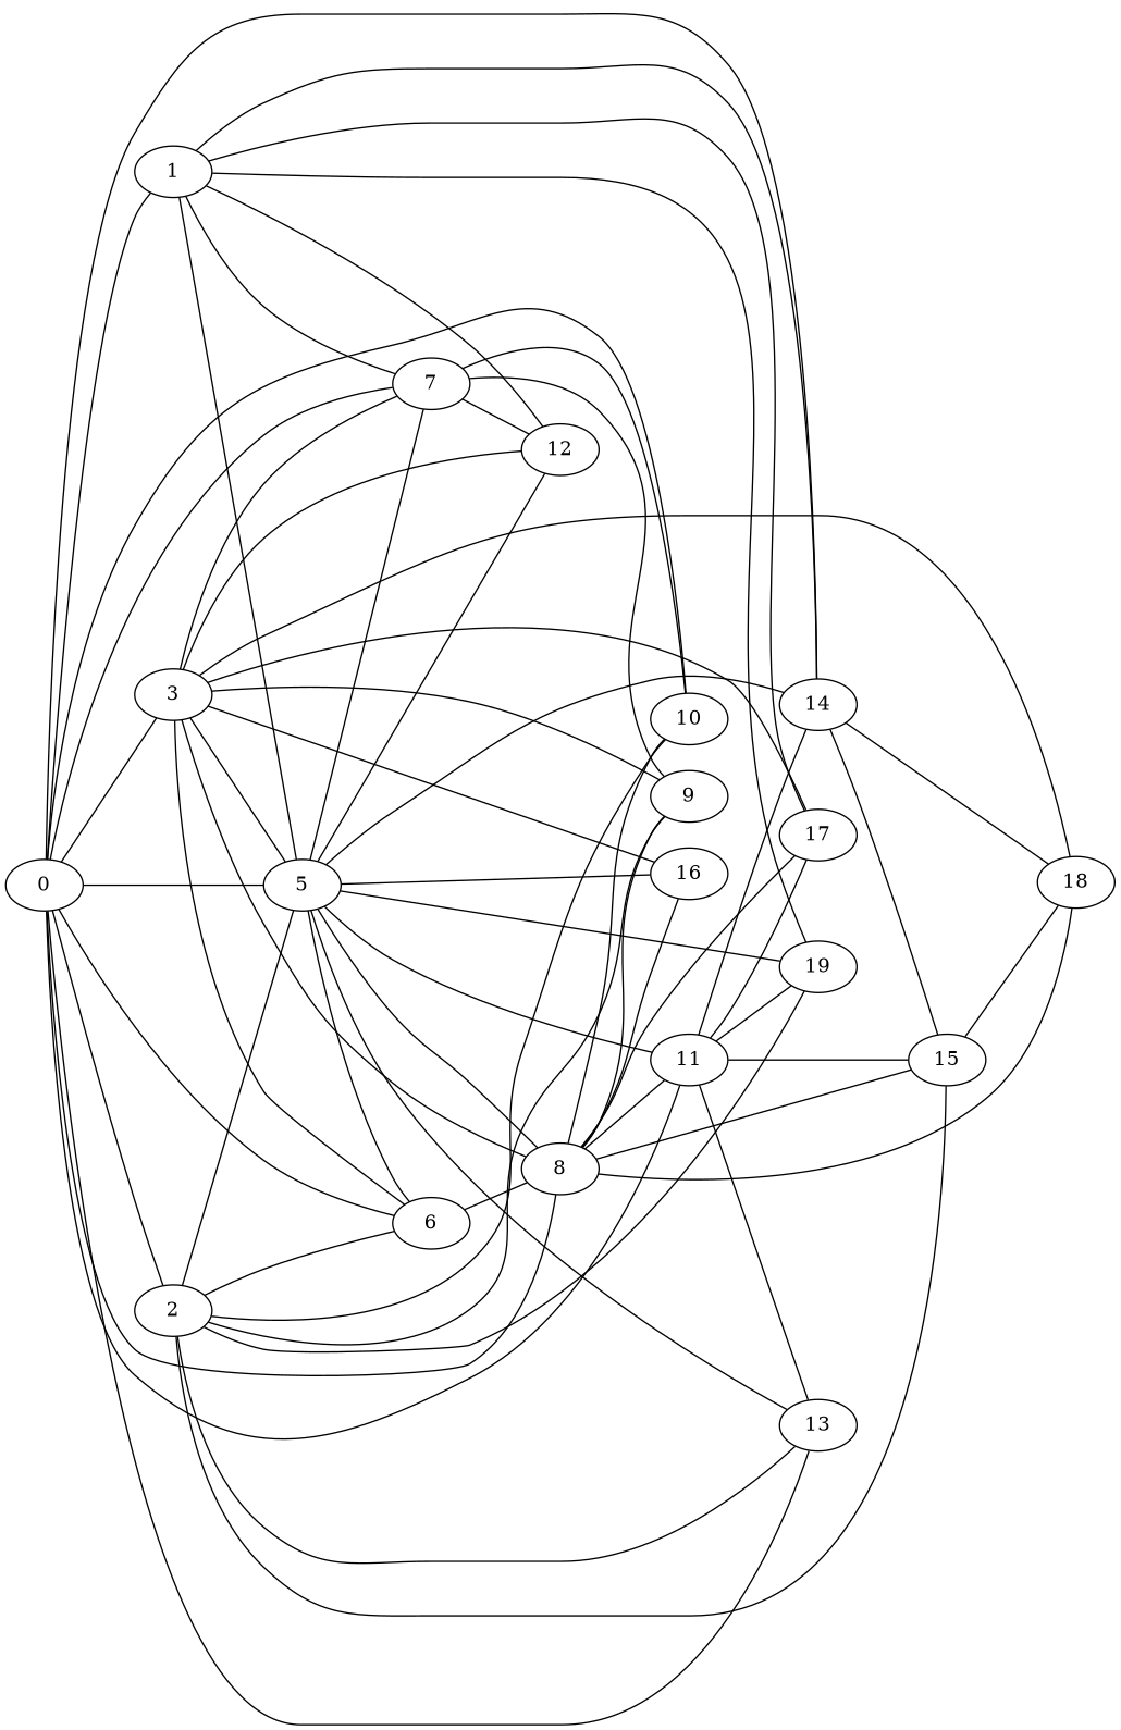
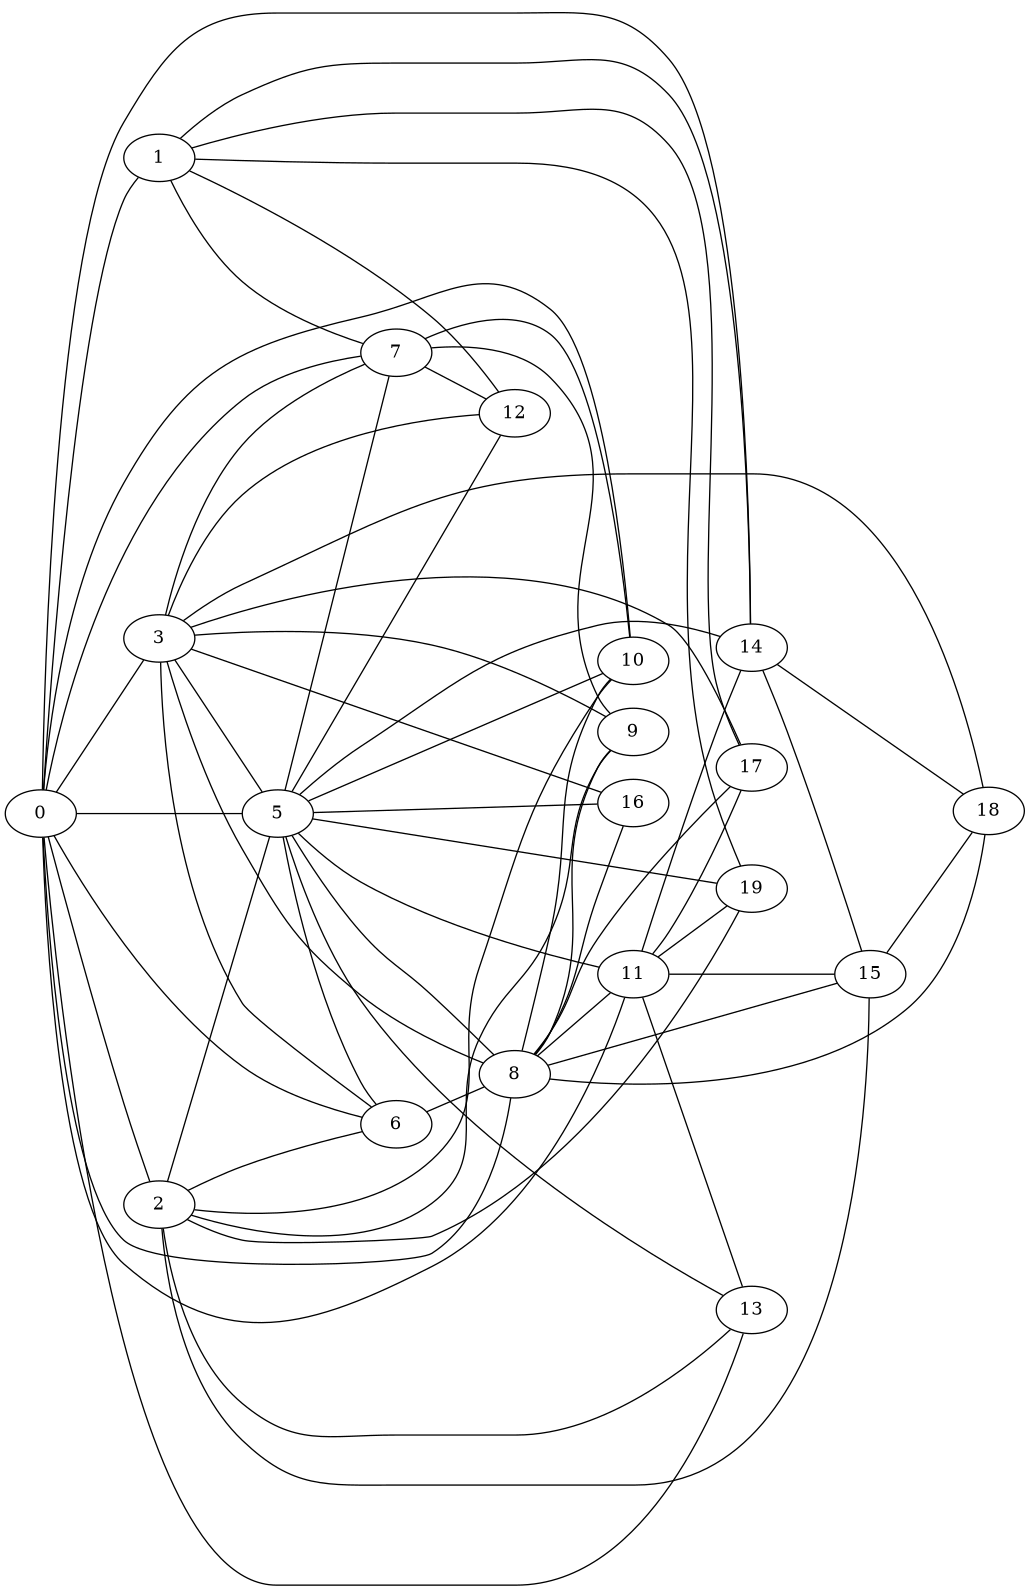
  strict graph {
    rankdir=LR
    node [w=4]
    edge [w=10]
    0 [w=6]
    1 [w=5]
    2
    3 [w=3]
    5 [w=-2]
    6 [w=-4]
    7 [w=-7]
    8
    10 [w=-6]
    11 [w=5]
    13 [w=-2]
    14 [w=3]
    12 [w=5]
    17 [w=9]
    19
    9
    15 [w=-9]
    16 [w=-7]
    18 [w=-3]
    0 -- 1 [w=3]
    0 -- 2 [w=9]
    0 -- 3 [w=-8]
    0 -- 5 [w=4]
    0 -- 6 [w=-4]
    0 -- 7 [w=2]
    0 -- 8 [w=-6]
    0 -- 10 [w=-7]
    0 -- 11 [w=3]
    0 -- 13 [w=8]
    0 -- 14 [w=5]
-   1 -- 5
+   10 -- 5
    1 -- 7 [w=8]
    1 -- 14 [w=5]
    1 -- 12 [w=9]
    1 -- 17 [w=-10]
    1 -- 19 [w=8]
    2 -- 5 [w=-5]
    2 -- 6 [w=-7]
    2 -- 10 [w=-6]
    2 -- 13 [w=-7]
    2 -- 19 [w=6]
    2 -- 9 [w=-8]
    2 -- 15 [w=-9]
    3 -- 5 [w=-10]
    3 -- 6 [w=-8]
    3 -- 7
    3 -- 8 [w=-9]
    3 -- 12 [w=3]
    3 -- 17 [w=8]
    3 -- 9 [w=-2]
    3 -- 16 [w=6]
    3 -- 18 [w=2]
    5 -- 6 [w=5]
    5 -- 7 [w=-2]
    5 -- 8 [w=5]
    5 -- 11 [w=2]
    5 -- 13 [w=-4]
    5 -- 14 [w=-9]
    5 -- 12 [w=6]
    5 -- 19
    5 -- 16 [w=-3]
    6 -- 8 [w=-3]
    7 -- 10
    7 -- 12 [w=4]
    7 -- 9 [w=-10]
    8 -- 10 [w=5]
    8 -- 11 [w=4]
    8 -- 17 [w=-10]
    8 -- 9 [w=-8]
    8 -- 15
    8 -- 16
    8 -- 18 [w=-9]
    11 -- 13 [w=-3]
    11 -- 14 [w=-8]
    11 -- 17 [w=-4]
    11 -- 19 [w=-8]
    11 -- 15 [w=-3]
    14 -- 15
    14 -- 18 [w=-6]
    15 -- 18 [w=-6]
  }
